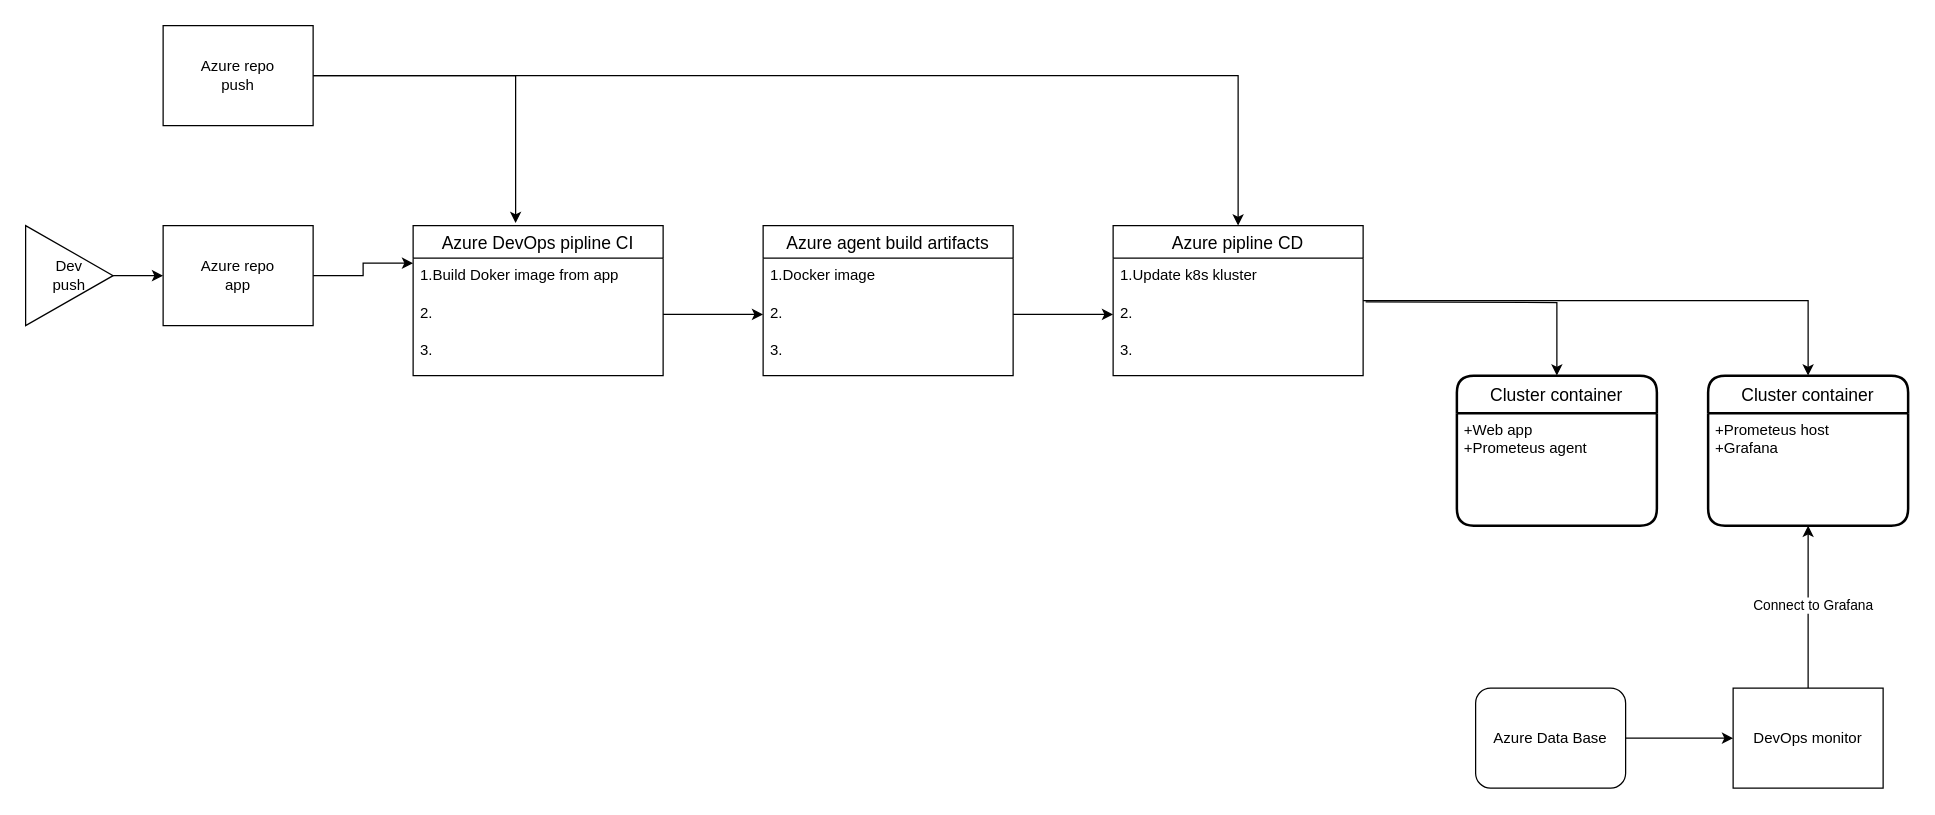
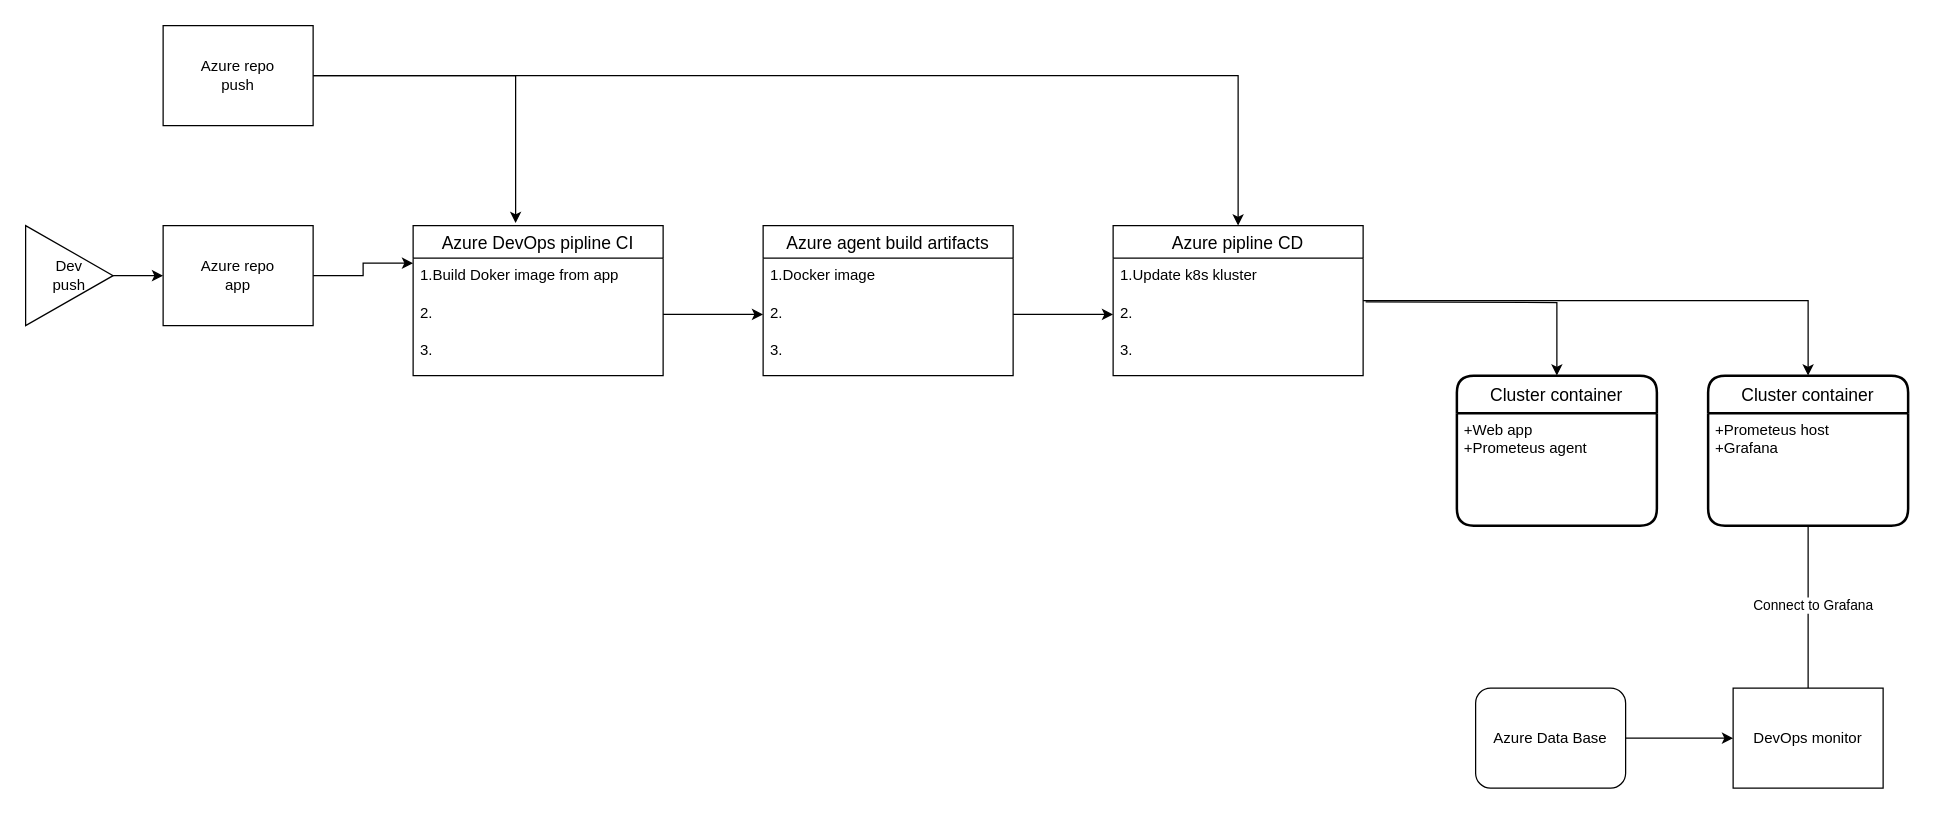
  <mxCell id="0" />
  <mxCell id="1" parent="0" />
  <mxCell id="2" style="edgeStyle=orthogonalEdgeStyle;rounded=0;orthogonalLoop=1;jettySize=auto;html=1;entryX=0;entryY=0.5;entryDx=0;entryDy=0;" edge="1" parent="1" source="3" target="5"><mxGeometry relative="1" as="geometry" /></mxCell>
  <mxCell id="3" value="Dev&lt;br&gt;push" style="triangle;whiteSpace=wrap;html=1;" vertex="1" parent="1"><mxGeometry x="20" y="180" width="70" height="80" as="geometry" /></mxCell>
  <mxCell id="4" style="edgeStyle=orthogonalEdgeStyle;rounded=0;orthogonalLoop=1;jettySize=auto;html=1;entryX=0;entryY=0.25;entryDx=0;entryDy=0;" edge="1" parent="1" source="5" target="9"><mxGeometry relative="1" as="geometry" /></mxCell>
  <mxCell id="5" value="Azure repo&lt;br&gt;app" style="rounded=0;whiteSpace=wrap;html=1;" vertex="1" parent="1"><mxGeometry x="130" y="180" width="120" height="80" as="geometry" /></mxCell>
  <mxCell id="6" style="edgeStyle=orthogonalEdgeStyle;rounded=0;orthogonalLoop=1;jettySize=auto;html=1;entryX=0.41;entryY=-0.017;entryDx=0;entryDy=0;entryPerimeter=0;" edge="1" parent="1" source="8" target="9"><mxGeometry relative="1" as="geometry" /></mxCell>
  <mxCell id="7" style="edgeStyle=orthogonalEdgeStyle;rounded=0;orthogonalLoop=1;jettySize=auto;html=1;" edge="1" parent="1" source="8" target="19"><mxGeometry relative="1" as="geometry" /></mxCell>
  <mxCell id="8" value="Azure repo&lt;br&gt;push" style="rounded=0;whiteSpace=wrap;html=1;" vertex="1" parent="1"><mxGeometry x="130" y="20" width="120" height="80" as="geometry" /></mxCell>
  <mxCell id="9" value="Azure DevOps pipline CI" style="swimlane;fontStyle=0;childLayout=stackLayout;horizontal=1;startSize=26;horizontalStack=0;resizeParent=1;resizeParentMax=0;resizeLast=0;collapsible=1;marginBottom=0;align=center;fontSize=14;" vertex="1" parent="1"><mxGeometry x="330" y="180" width="200" height="120" as="geometry" /></mxCell>
  <mxCell id="10" value="1.Build Doker image from app" style="text;strokeColor=none;fillColor=none;spacingLeft=4;spacingRight=4;overflow=hidden;rotatable=0;points=[[0,0.5],[1,0.5]];portConstraint=eastwest;fontSize=12;" vertex="1" parent="9"><mxGeometry y="26" width="200" height="30" as="geometry" /></mxCell>
  <mxCell id="11" value="2." style="text;strokeColor=none;fillColor=none;spacingLeft=4;spacingRight=4;overflow=hidden;rotatable=0;points=[[0,0.5],[1,0.5]];portConstraint=eastwest;fontSize=12;" vertex="1" parent="9"><mxGeometry y="56" width="200" height="30" as="geometry" /></mxCell>
  <mxCell id="12" value="3." style="text;strokeColor=none;fillColor=none;spacingLeft=4;spacingRight=4;overflow=hidden;rotatable=0;points=[[0,0.5],[1,0.5]];portConstraint=eastwest;fontSize=12;" vertex="1" parent="9"><mxGeometry y="86" width="200" height="34" as="geometry" /></mxCell>
  <mxCell id="13" value="Azure agent build artifacts" style="swimlane;fontStyle=0;childLayout=stackLayout;horizontal=1;startSize=26;horizontalStack=0;resizeParent=1;resizeParentMax=0;resizeLast=0;collapsible=1;marginBottom=0;align=center;fontSize=14;" vertex="1" parent="1"><mxGeometry x="610" y="180" width="200" height="120" as="geometry" /></mxCell>
  <mxCell id="14" value="1.Docker image" style="text;strokeColor=none;fillColor=none;spacingLeft=4;spacingRight=4;overflow=hidden;rotatable=0;points=[[0,0.5],[1,0.5]];portConstraint=eastwest;fontSize=12;" vertex="1" parent="13"><mxGeometry y="26" width="200" height="30" as="geometry" /></mxCell>
  <mxCell id="15" value="2." style="text;strokeColor=none;fillColor=none;spacingLeft=4;spacingRight=4;overflow=hidden;rotatable=0;points=[[0,0.5],[1,0.5]];portConstraint=eastwest;fontSize=12;" vertex="1" parent="13"><mxGeometry y="56" width="200" height="30" as="geometry" /></mxCell>
  <mxCell id="16" value="3." style="text;strokeColor=none;fillColor=none;spacingLeft=4;spacingRight=4;overflow=hidden;rotatable=0;points=[[0,0.5],[1,0.5]];portConstraint=eastwest;fontSize=12;" vertex="1" parent="13"><mxGeometry y="86" width="200" height="34" as="geometry" /></mxCell>
  <mxCell id="17" style="edgeStyle=orthogonalEdgeStyle;rounded=0;orthogonalLoop=1;jettySize=auto;html=1;" edge="1" parent="1" source="11" target="15"><mxGeometry relative="1" as="geometry" /></mxCell>
  <mxCell id="18" style="edgeStyle=orthogonalEdgeStyle;rounded=0;orthogonalLoop=1;jettySize=auto;html=1;entryX=0.5;entryY=0;entryDx=0;entryDy=0;" edge="1" parent="1" source="19" target="32"><mxGeometry relative="1" as="geometry" /></mxCell>
  <mxCell id="19" value="Azure pipline CD" style="swimlane;fontStyle=0;childLayout=stackLayout;horizontal=1;startSize=26;horizontalStack=0;resizeParent=1;resizeParentMax=0;resizeLast=0;collapsible=1;marginBottom=0;align=center;fontSize=14;" vertex="1" parent="1"><mxGeometry x="890" y="180" width="200" height="120" as="geometry" /></mxCell>
  <mxCell id="20" value="1.Update k8s kluster" style="text;strokeColor=none;fillColor=none;spacingLeft=4;spacingRight=4;overflow=hidden;rotatable=0;points=[[0,0.5],[1,0.5]];portConstraint=eastwest;fontSize=12;" vertex="1" parent="19"><mxGeometry y="26" width="200" height="30" as="geometry" /></mxCell>
  <mxCell id="21" value="2." style="text;strokeColor=none;fillColor=none;spacingLeft=4;spacingRight=4;overflow=hidden;rotatable=0;points=[[0,0.5],[1,0.5]];portConstraint=eastwest;fontSize=12;" vertex="1" parent="19"><mxGeometry y="56" width="200" height="30" as="geometry" /></mxCell>
  <mxCell id="22" value="3." style="text;strokeColor=none;fillColor=none;spacingLeft=4;spacingRight=4;overflow=hidden;rotatable=0;points=[[0,0.5],[1,0.5]];portConstraint=eastwest;fontSize=12;" vertex="1" parent="19"><mxGeometry y="86" width="200" height="34" as="geometry" /></mxCell>
  <mxCell id="23" style="edgeStyle=orthogonalEdgeStyle;rounded=0;orthogonalLoop=1;jettySize=auto;html=1;entryX=0;entryY=0.5;entryDx=0;entryDy=0;" edge="1" parent="1" source="15" target="21"><mxGeometry relative="1" as="geometry" /></mxCell>
  <mxCell id="24" value="Cluster container" style="swimlane;childLayout=stackLayout;horizontal=1;startSize=30;horizontalStack=0;rounded=1;fontSize=14;fontStyle=0;strokeWidth=2;resizeParent=0;resizeLast=1;shadow=0;dashed=0;align=center;" vertex="1" parent="1"><mxGeometry x="1165" y="300" width="160" height="120" as="geometry"><mxRectangle x="1241" y="320" width="150" height="30" as="alternateBounds" /></mxGeometry></mxCell>
  <mxCell id="25" value="+Web app&#10;+Prometeus agent" style="align=left;strokeColor=none;fillColor=none;spacingLeft=4;fontSize=12;verticalAlign=top;resizable=0;rotatable=0;part=1;" vertex="1" parent="24"><mxGeometry y="30" width="160" height="90" as="geometry" /></mxCell>
  <mxCell id="26" style="edgeStyle=orthogonalEdgeStyle;rounded=0;orthogonalLoop=1;jettySize=auto;html=1;entryX=0.5;entryY=0;entryDx=0;entryDy=0;" edge="1" parent="1" target="24"><mxGeometry relative="1" as="geometry"><mxPoint x="1092" y="241" as="sourcePoint" /></mxGeometry></mxCell>
  <mxCell id="27" style="edgeStyle=orthogonalEdgeStyle;rounded=0;orthogonalLoop=1;jettySize=auto;html=1;entryX=0;entryY=0.5;entryDx=0;entryDy=0;" edge="1" parent="1" source="28" target="31"><mxGeometry relative="1" as="geometry" /></mxCell>
  <mxCell id="28" value="Azure Data Base" style="rounded=1;whiteSpace=wrap;html=1;" vertex="1" parent="1"><mxGeometry x="1180" y="550" width="120" height="80" as="geometry" /></mxCell>
- <mxCell id="29" style="edgeStyle=orthogonalEdgeStyle;rounded=0;orthogonalLoop=1;jettySize=auto;html=1;entryX=0.5;entryY=1;entryDx=0;entryDy=0;" edge="1" parent="1" source="31" target="33"><mxGeometry relative="1" as="geometry" /></mxCell>
+ <mxCell id="29" style="edgeStyle=orthogonalEdgeStyle;rounded=0;orthogonalLoop=1;jettySize=auto;html=1;entryX=0.5;entryY=1;entryDx=0;entryDy=0;endArrow=none;" edge="1" parent="1" source="31" target="33"><mxGeometry relative="1" as="geometry" /></mxCell>
  <mxCell id="30" value="Connect to Grafana" style="edgeLabel;html=1;align=center;verticalAlign=middle;resizable=0;points=[];" vertex="1" connectable="0" parent="29"><mxGeometry x="0.025" y="-3" relative="1" as="geometry"><mxPoint as="offset" /></mxGeometry></mxCell>
  <mxCell id="31" value="DevOps monitor" style="rounded=0;whiteSpace=wrap;html=1;" vertex="1" parent="1"><mxGeometry x="1386" y="550" width="120" height="80" as="geometry" /></mxCell>
  <mxCell id="32" value="Cluster container" style="swimlane;childLayout=stackLayout;horizontal=1;startSize=30;horizontalStack=0;rounded=1;fontSize=14;fontStyle=0;strokeWidth=2;resizeParent=0;resizeLast=1;shadow=0;dashed=0;align=center;" vertex="1" parent="1"><mxGeometry x="1366" y="300" width="160" height="120" as="geometry"><mxRectangle x="1241" y="320" width="150" height="30" as="alternateBounds" /></mxGeometry></mxCell>
  <mxCell id="33" value="+Prometeus host&#10;+Grafana" style="align=left;strokeColor=none;fillColor=none;spacingLeft=4;fontSize=12;verticalAlign=top;resizable=0;rotatable=0;part=1;" vertex="1" parent="32"><mxGeometry y="30" width="160" height="90" as="geometry" /></mxCell>
